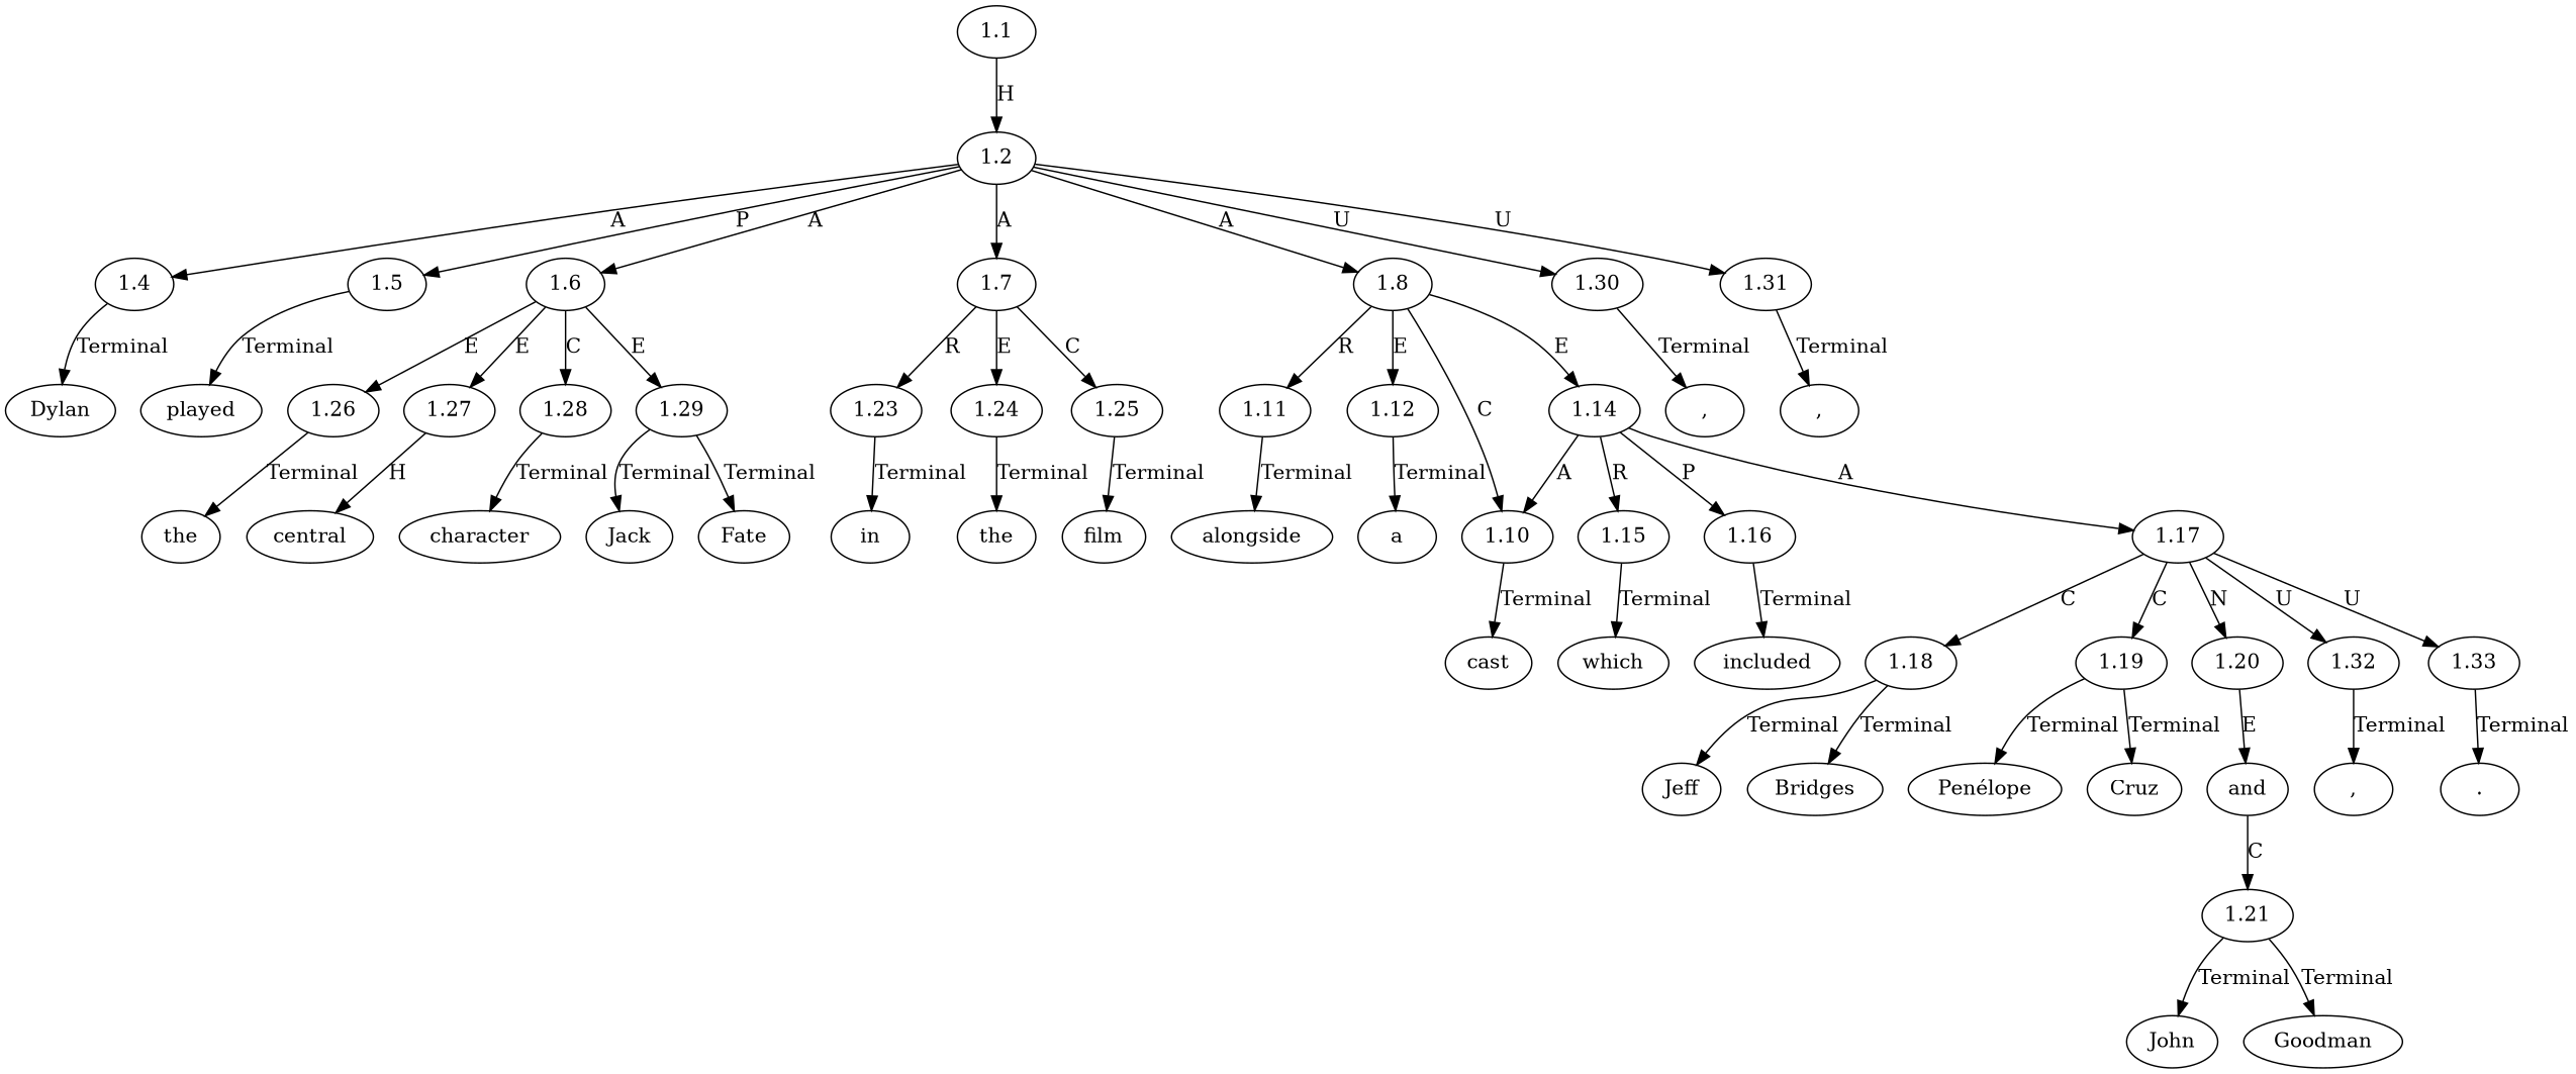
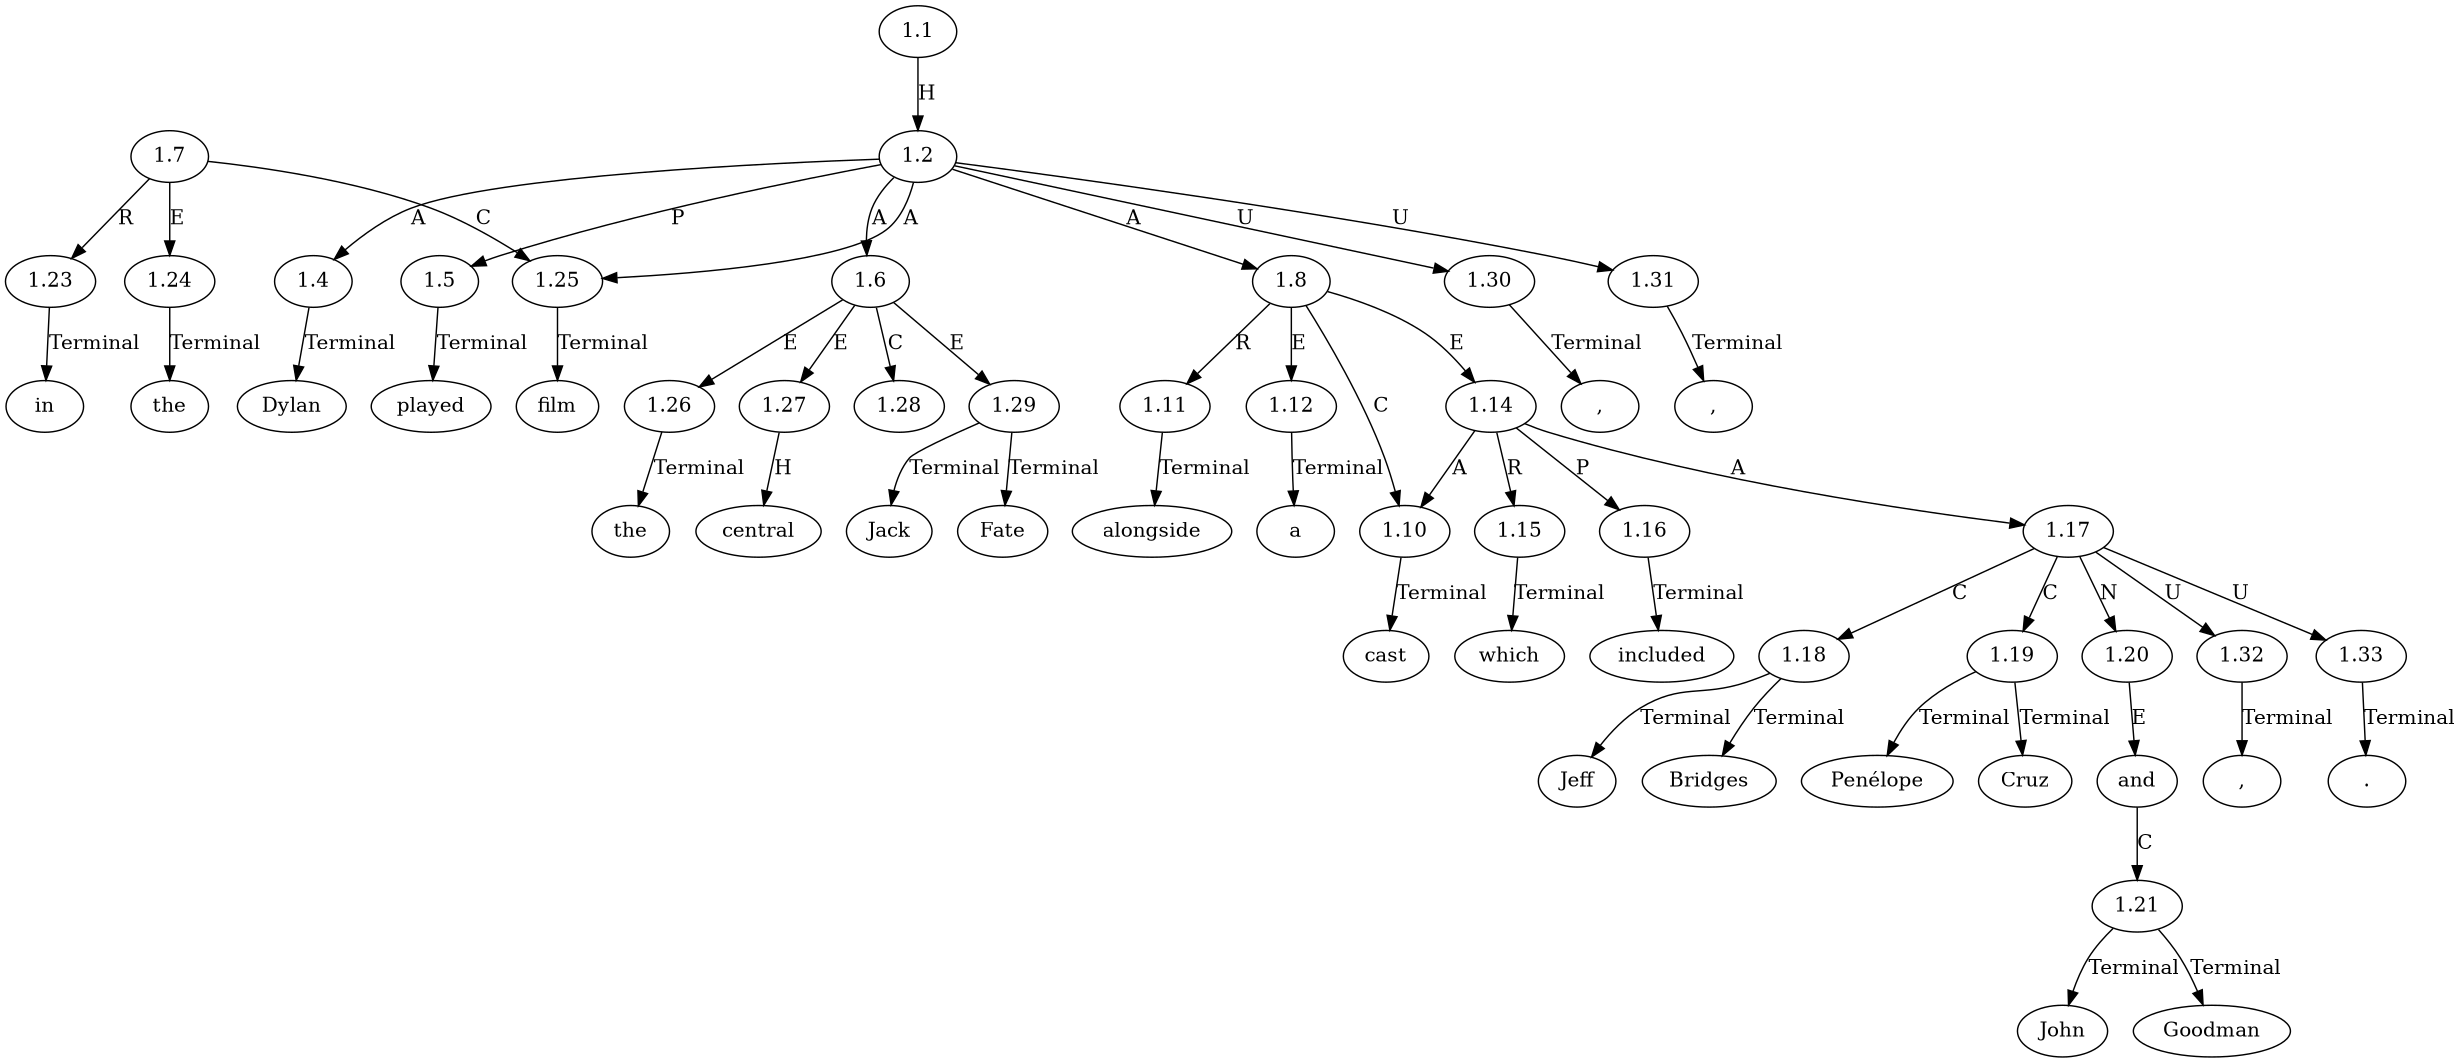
  digraph {
    node [ordering=out]
    edge [ordering=out]
    n1 [label=Dylan]
    n2 [label=Jack]
    n3 [label=Fate]
    n4 [label=","]
    n5 [label=alongside]
    n6 [label=a]
    n7 [label=cast]
    n8 [label=which]
    n9 [label=included]
    n10 [label=Jeff]
    n11 [label=Bridges]
    n12 [label=played]
    n13 [label=","]
    n14 [label="Penélope"]
    n15 [label=Cruz]
    n16 [label=and]
    n17 [label=1.21]
    n18 [label=John]
    n19 [label=Goodman]
    n20 [label="."]
    n21 [label=the]
    n22 [label=central]
-   n23 [label=character]
    n24 [label=in]
    n25 [label=the]
    n26 [label=film]
    n27 [label=","]
    n28 [label=1.1]
    n29 [label=1.2]
    n30 [label=1.4]
    n31 [label=1.5]
    n32 [label=1.6]
    n33 [label=1.7]
    n34 [label=1.8]
    n35 [label=1.30]
    n36 [label=1.31]
    n37 [label=1.26]
    n38 [label=1.27]
    n39 [label=1.28]
    n40 [label=1.29]
    n41 [label=1.23]
    n42 [label=1.24]
    n43 [label=1.25]
    n44 [label=1.11]
    n45 [label=1.12]
    n46 [label=1.10]
    n47 [label=1.14]
    n48 [label=1.15]
    n49 [label=1.16]
    n50 [label=1.17]
    n51 [label=1.18]
    n52 [label=1.19]
    n53 [label=1.20]
    n54 [label=1.32]
    n55 [label=1.33]
    n16 -> n17 [label=C]
    n17 -> n18 [label=Terminal]
    n17 -> n19 [label=Terminal]
    n28 -> n29 [label=H]
    n29 -> n30 [label=A]
    n29 -> n31 [label=P]
    n29 -> n32 [label=A]
-   n29 -> n33 [label=A]
+   n29 -> n43 [label=A]
    n29 -> n34 [label=A]
    n29 -> n35 [label=U]
    n29 -> n36 [label=U]
    n30 -> n1 [label=Terminal]
    n31 -> n12 [label=Terminal]
    n32 -> n37 [label=E]
    n32 -> n38 [label=E]
    n32 -> n39 [label=C]
    n32 -> n40 [label=E]
    n33 -> n41 [label=R]
    n33 -> n42 [label=E]
    n33 -> n43 [label=C]
    n34 -> n44 [label=R]
    n34 -> n45 [label=E]
    n34 -> n46 [label=C]
    n34 -> n47 [label=E]
    n35 -> n27 [label=Terminal]
    n36 -> n4 [label=Terminal]
    n37 -> n21 [label=Terminal]
    n38 -> n22 [label=H]
-   n39 -> n23 [label=Terminal]
    n40 -> n2 [label=Terminal]
    n40 -> n3 [label=Terminal]
    n41 -> n24 [label=Terminal]
    n42 -> n25 [label=Terminal]
    n43 -> n26 [label=Terminal]
    n44 -> n5 [label=Terminal]
    n45 -> n6 [label=Terminal]
    n46 -> n7 [label=Terminal]
    n47 -> n46 [label=A]
    n47 -> n48 [label=R]
    n47 -> n49 [label=P]
    n47 -> n50 [label=A]
    n48 -> n8 [label=Terminal]
    n49 -> n9 [label=Terminal]
    n50 -> n51 [label=C]
    n50 -> n52 [label=C]
    n50 -> n53 [label=N]
    n50 -> n54 [label=U]
    n50 -> n55 [label=U]
    n51 -> n10 [label=Terminal]
    n51 -> n11 [label=Terminal]
    n52 -> n14 [label=Terminal]
    n52 -> n15 [label=Terminal]
    n53 -> n16 [label=E]
    n54 -> n13 [label=Terminal]
    n55 -> n20 [label=Terminal]
  }
